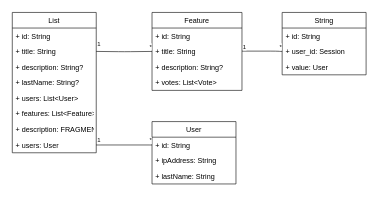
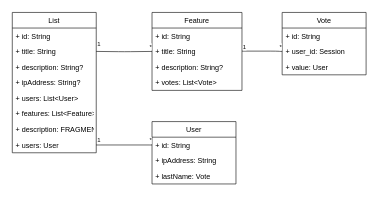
  <mxCell id="0" />
  <mxCell id="1" parent="0" />
  <mxCell id="2" value="Feature" style="swimlane;fontStyle=0;childLayout=stackLayout;horizontal=1;startSize=26;fillColor=none;horizontalStack=0;resizeParent=1;resizeParentMax=0;resizeLast=0;collapsible=1;marginBottom=0;" vertex="1" parent="1"><mxGeometry x="253" y="20" width="150" height="130" as="geometry" /></mxCell>
  <mxCell id="3" value="+ id: String" style="text;strokeColor=none;fillColor=none;align=left;verticalAlign=top;spacingLeft=4;spacingRight=4;overflow=hidden;rotatable=0;points=[[0,0.5],[1,0.5]];portConstraint=eastwest;" vertex="1" parent="2"><mxGeometry y="26" width="150" height="26" as="geometry" /></mxCell>
  <mxCell id="4" value="+ title: String" style="text;strokeColor=none;fillColor=none;align=left;verticalAlign=top;spacingLeft=4;spacingRight=4;overflow=hidden;rotatable=0;points=[[0,0.5],[1,0.5]];portConstraint=eastwest;" vertex="1" parent="2"><mxGeometry y="52" width="150" height="26" as="geometry" /></mxCell>
  <mxCell id="5" value="+ description: String?" style="text;strokeColor=none;fillColor=none;align=left;verticalAlign=top;spacingLeft=4;spacingRight=4;overflow=hidden;rotatable=0;points=[[0,0.5],[1,0.5]];portConstraint=eastwest;" vertex="1" parent="2"><mxGeometry y="78" width="150" height="26" as="geometry" /></mxCell>
  <mxCell id="6" value="+ votes: List&lt;Vote&gt;" style="text;strokeColor=none;fillColor=none;align=left;verticalAlign=top;spacingLeft=4;spacingRight=4;overflow=hidden;rotatable=0;points=[[0,0.5],[1,0.5]];portConstraint=eastwest;" vertex="1" parent="2"><mxGeometry y="104" width="150" height="26" as="geometry" /></mxCell>
  <mxCell id="7" value="List" style="swimlane;fontStyle=0;childLayout=stackLayout;horizontal=1;startSize=26;fillColor=none;horizontalStack=0;resizeParent=1;resizeParentMax=0;resizeLast=0;collapsible=1;marginBottom=0;" vertex="1" parent="1"><mxGeometry x="20" y="20" width="140" height="234" as="geometry" /></mxCell>
  <mxCell id="8" value="+ id: String" style="text;strokeColor=none;fillColor=none;align=left;verticalAlign=top;spacingLeft=4;spacingRight=4;overflow=hidden;rotatable=0;points=[[0,0.5],[1,0.5]];portConstraint=eastwest;" vertex="1" parent="7"><mxGeometry y="26" width="140" height="26" as="geometry" /></mxCell>
  <mxCell id="9" value="+ title: String" style="text;strokeColor=none;fillColor=none;align=left;verticalAlign=top;spacingLeft=4;spacingRight=4;overflow=hidden;rotatable=0;points=[[0,0.5],[1,0.5]];portConstraint=eastwest;" vertex="1" parent="7"><mxGeometry y="52" width="140" height="26" as="geometry" /></mxCell>
  <mxCell id="10" value="+ description: String?" style="text;strokeColor=none;fillColor=none;align=left;verticalAlign=top;spacingLeft=4;spacingRight=4;overflow=hidden;rotatable=0;points=[[0,0.5],[1,0.5]];portConstraint=eastwest;" vertex="1" parent="7"><mxGeometry y="78" width="140" height="26" as="geometry" /></mxCell>
- <mxCell id="11" value="+ lastName: String?" style="text;strokeColor=none;fillColor=none;align=left;verticalAlign=top;spacingLeft=4;spacingRight=4;overflow=hidden;rotatable=0;points=[[0,0.5],[1,0.5]];portConstraint=eastwest;" vertex="1" parent="7"><mxGeometry y="104" width="140" height="26" as="geometry" /></mxCell>
+ <mxCell id="11" value="+ ipAddress: String?" style="text;strokeColor=none;fillColor=none;align=left;verticalAlign=top;spacingLeft=4;spacingRight=4;overflow=hidden;rotatable=0;points=[[0,0.5],[1,0.5]];portConstraint=eastwest;" vertex="1" parent="7"><mxGeometry y="104" width="140" height="26" as="geometry" /></mxCell>
  <mxCell id="12" value="+ users: List&lt;User&gt;" style="text;strokeColor=none;fillColor=none;align=left;verticalAlign=top;spacingLeft=4;spacingRight=4;overflow=hidden;rotatable=0;points=[[0,0.5],[1,0.5]];portConstraint=eastwest;" vertex="1" parent="7"><mxGeometry y="130" width="140" height="26" as="geometry" /></mxCell>
  <mxCell id="13" value="+ features: List&lt;Feature&gt;" style="text;strokeColor=none;fillColor=none;align=left;verticalAlign=top;spacingLeft=4;spacingRight=4;overflow=hidden;rotatable=0;points=[[0,0.5],[1,0.5]];portConstraint=eastwest;" vertex="1" parent="7"><mxGeometry y="156" width="140" height="26" as="geometry" /></mxCell>
  <mxCell id="14" value="+ description: FRAGMENT" style="text;strokeColor=none;fillColor=none;align=left;verticalAlign=top;spacingLeft=4;spacingRight=4;overflow=hidden;rotatable=0;points=[[0,0.5],[1,0.5]];portConstraint=eastwest;" vertex="1" parent="7"><mxGeometry y="182" width="140" height="26" as="geometry" /></mxCell>
  <mxCell id="15" value="+ users: User" style="text;strokeColor=none;fillColor=none;align=left;verticalAlign=top;spacingLeft=4;spacingRight=4;overflow=hidden;rotatable=0;points=[[0,0.5],[1,0.5]];portConstraint=eastwest;" vertex="1" parent="7"><mxGeometry y="208" width="140" height="26" as="geometry" /></mxCell>
- <mxCell id="16" value="String" style="swimlane;fontStyle=0;childLayout=stackLayout;horizontal=1;startSize=26;fillColor=none;horizontalStack=0;resizeParent=1;resizeParentMax=0;resizeLast=0;collapsible=1;marginBottom=0;" vertex="1" parent="1"><mxGeometry x="470" y="20" width="140" height="104" as="geometry" /></mxCell>
+ <mxCell id="16" value="Vote" style="swimlane;fontStyle=0;childLayout=stackLayout;horizontal=1;startSize=26;fillColor=none;horizontalStack=0;resizeParent=1;resizeParentMax=0;resizeLast=0;collapsible=1;marginBottom=0;" vertex="1" parent="1"><mxGeometry x="470" y="20" width="140" height="104" as="geometry" /></mxCell>
  <mxCell id="17" value="+ id: String" style="text;strokeColor=none;fillColor=none;align=left;verticalAlign=top;spacingLeft=4;spacingRight=4;overflow=hidden;rotatable=0;points=[[0,0.5],[1,0.5]];portConstraint=eastwest;" vertex="1" parent="16"><mxGeometry y="26" width="140" height="26" as="geometry" /></mxCell>
  <mxCell id="18" value="+ user_id: Session" style="text;strokeColor=none;fillColor=none;align=left;verticalAlign=top;spacingLeft=4;spacingRight=4;overflow=hidden;rotatable=0;points=[[0,0.5],[1,0.5]];portConstraint=eastwest;" vertex="1" parent="16"><mxGeometry y="52" width="140" height="26" as="geometry" /></mxCell>
  <mxCell id="19" value="+ value: User" style="text;strokeColor=none;fillColor=none;align=left;verticalAlign=top;spacingLeft=4;spacingRight=4;overflow=hidden;rotatable=0;points=[[0,0.5],[1,0.5]];portConstraint=eastwest;" vertex="1" parent="16"><mxGeometry y="78" width="140" height="26" as="geometry" /></mxCell>
  <mxCell id="20" value="User" style="swimlane;fontStyle=0;childLayout=stackLayout;horizontal=1;startSize=26;fillColor=none;horizontalStack=0;resizeParent=1;resizeParentMax=0;resizeLast=0;collapsible=1;marginBottom=0;" vertex="1" parent="1"><mxGeometry x="253" y="202" width="140" height="104" as="geometry" /></mxCell>
  <mxCell id="21" value="+ id: String" style="text;strokeColor=none;fillColor=none;align=left;verticalAlign=top;spacingLeft=4;spacingRight=4;overflow=hidden;rotatable=0;points=[[0,0.5],[1,0.5]];portConstraint=eastwest;" vertex="1" parent="20"><mxGeometry y="26" width="140" height="26" as="geometry" /></mxCell>
  <mxCell id="22" value="+ ipAddress: String" style="text;strokeColor=none;fillColor=none;align=left;verticalAlign=top;spacingLeft=4;spacingRight=4;overflow=hidden;rotatable=0;points=[[0,0.5],[1,0.5]];portConstraint=eastwest;" vertex="1" parent="20"><mxGeometry y="52" width="140" height="26" as="geometry" /></mxCell>
- <mxCell id="23" value="+ lastName: String" style="text;strokeColor=none;fillColor=none;align=left;verticalAlign=top;spacingLeft=4;spacingRight=4;overflow=hidden;rotatable=0;points=[[0,0.5],[1,0.5]];portConstraint=eastwest;" vertex="1" parent="20"><mxGeometry y="78" width="140" height="26" as="geometry" /></mxCell>
+ <mxCell id="23" value="+ lastName: Vote" style="text;strokeColor=none;fillColor=none;align=left;verticalAlign=top;spacingLeft=4;spacingRight=4;overflow=hidden;rotatable=0;points=[[0,0.5],[1,0.5]];portConstraint=eastwest;" vertex="1" parent="20"><mxGeometry y="78" width="140" height="26" as="geometry" /></mxCell>
  <mxCell id="24" value="" style="endArrow=none;html=1;edgeStyle=orthogonalEdgeStyle;" edge="1" parent="1"><mxGeometry relative="1" as="geometry"><mxPoint x="403" y="84.5" as="sourcePoint" /><mxPoint x="470" y="85" as="targetPoint" /><Array as="points"><mxPoint x="460" y="85" /><mxPoint x="460" y="85" /></Array></mxGeometry></mxCell>
  <mxCell id="25" value="1" style="resizable=0;html=1;align=left;verticalAlign=bottom;labelBackgroundColor=#ffffff;fontSize=10;" connectable="0" vertex="1" parent="24"><mxGeometry x="-1" relative="1" as="geometry" /></mxCell>
  <mxCell id="26" value="*" style="resizable=0;html=1;align=right;verticalAlign=bottom;labelBackgroundColor=#ffffff;fontSize=10;" connectable="0" vertex="1" parent="24"><mxGeometry x="1" relative="1" as="geometry" /></mxCell>
  <mxCell id="27" value="" style="endArrow=none;html=1;edgeStyle=orthogonalEdgeStyle;entryX=0;entryY=0.5;entryDx=0;entryDy=0;" edge="1" parent="1" target="4"><mxGeometry relative="1" as="geometry"><mxPoint x="160" y="85" as="sourcePoint" /><mxPoint x="290" y="85" as="targetPoint" /><Array as="points" /></mxGeometry></mxCell>
  <mxCell id="28" value="1" style="resizable=0;html=1;align=left;verticalAlign=bottom;labelBackgroundColor=#ffffff;fontSize=10;" connectable="0" vertex="1" parent="27"><mxGeometry x="-1" relative="1" as="geometry"><mxPoint y="-5" as="offset" /></mxGeometry></mxCell>
  <mxCell id="29" value="*" style="resizable=0;html=1;align=right;verticalAlign=bottom;labelBackgroundColor=#ffffff;fontSize=10;" connectable="0" vertex="1" parent="27"><mxGeometry x="1" relative="1" as="geometry" /></mxCell>
  <mxCell id="30" value="" style="endArrow=none;html=1;edgeStyle=orthogonalEdgeStyle;exitX=1;exitY=0.5;exitDx=0;exitDy=0;entryX=0;entryY=0.5;entryDx=0;entryDy=0;" edge="1" parent="1" source="15" target="21"><mxGeometry relative="1" as="geometry"><mxPoint x="100" y="240" as="sourcePoint" /><mxPoint x="260" y="240" as="targetPoint" /></mxGeometry></mxCell>
  <mxCell id="31" value="1" style="resizable=0;html=1;align=left;verticalAlign=bottom;labelBackgroundColor=#ffffff;fontSize=10;" connectable="0" vertex="1" parent="30"><mxGeometry x="-1" relative="1" as="geometry" /></mxCell>
  <mxCell id="32" value="*" style="resizable=0;html=1;align=right;verticalAlign=bottom;labelBackgroundColor=#ffffff;fontSize=10;" connectable="0" vertex="1" parent="30"><mxGeometry x="1" relative="1" as="geometry" /></mxCell>
